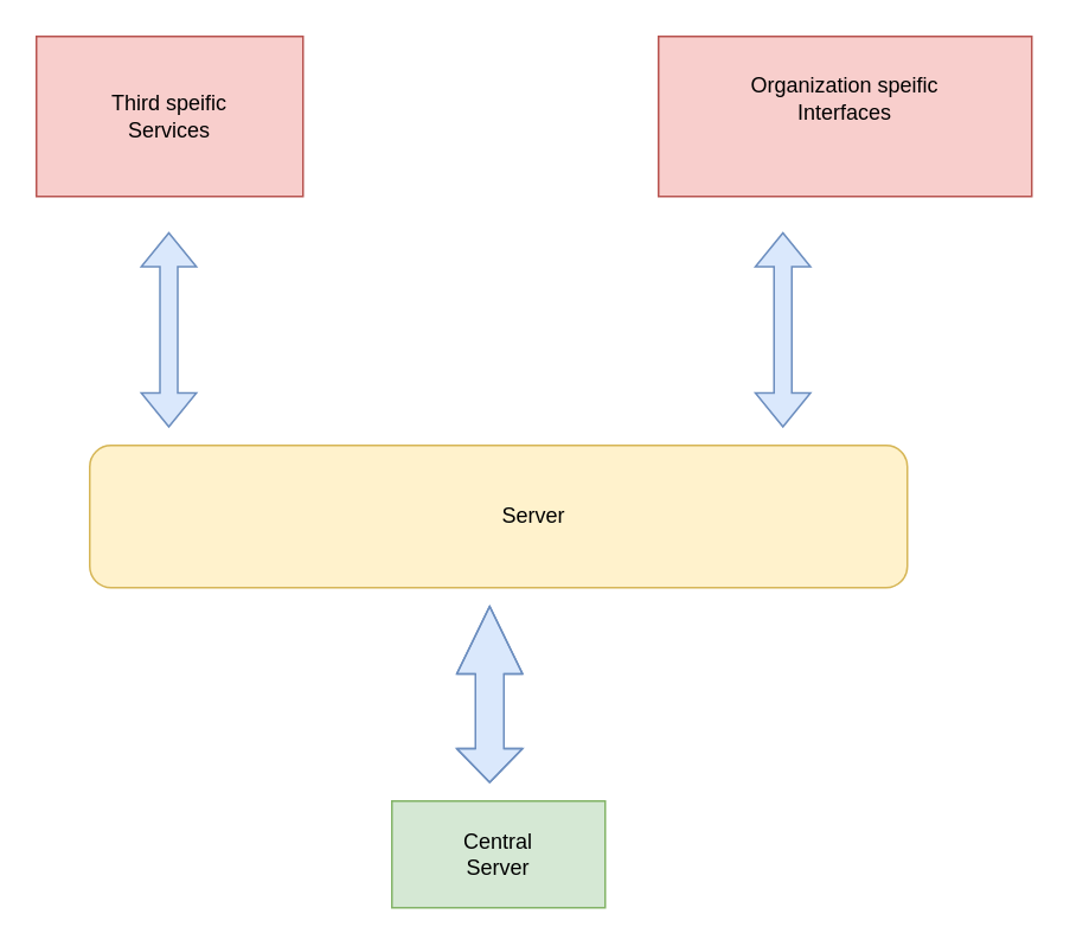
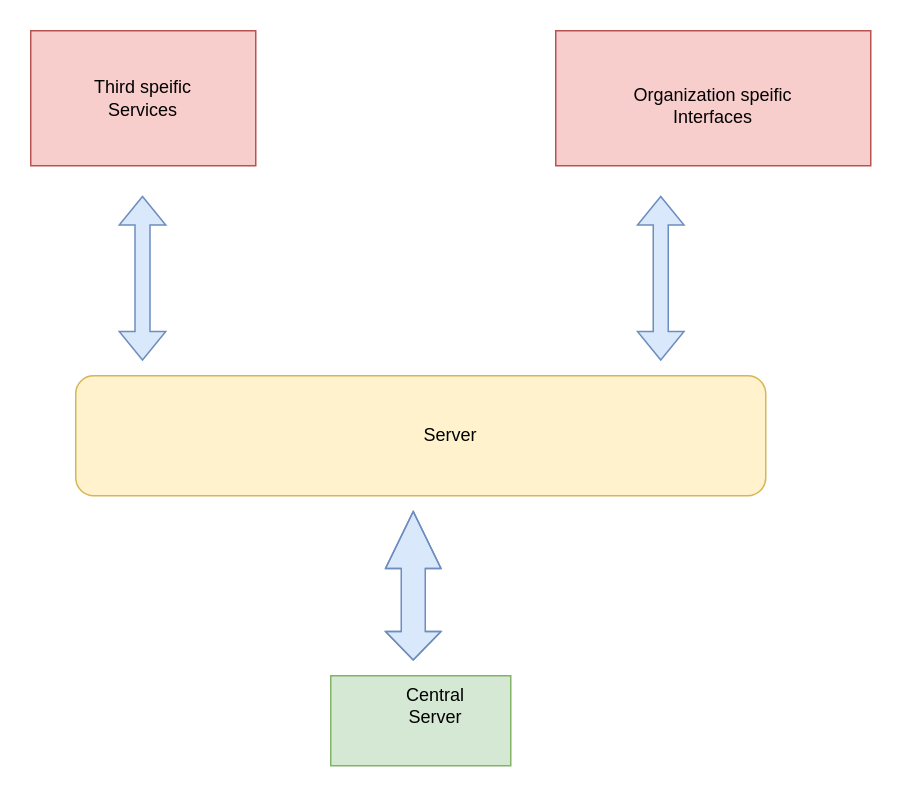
  <mxCell id="0" />
  <mxCell id="1" parent="0" />
  <mxCell id="2" value="" style="rounded=0;whiteSpace=wrap;html=1;fillColor=#f8cecc;strokeColor=#b85450;" parent="1" vertex="1"><mxGeometry x="20" y="20" width="150" height="90" as="geometry" /></mxCell>
  <mxCell id="3" value="" style="rounded=0;whiteSpace=wrap;html=1;fillColor=#f8cecc;strokeColor=#b85450;" parent="1" vertex="1"><mxGeometry x="370" y="20" width="210" height="90" as="geometry" /></mxCell>
  <mxCell id="4" value="Third speific Services" style="text;html=1;strokeColor=none;fillColor=none;align=center;verticalAlign=middle;whiteSpace=wrap;rounded=0;" parent="1" vertex="1"><mxGeometry x="50" y="40" width="90" height="50" as="geometry" /></mxCell>
- <mxCell id="5" value="Organization speific Interfaces" style="text;html=1;strokeColor=none;fillColor=none;align=center;verticalAlign=middle;whiteSpace=wrap;rounded=0;" parent="1" vertex="1"><mxGeometry x="410" y="25" width="130" height="60" as="geometry" /></mxCell>
+ <mxCell id="5" value="Organization speific Interfaces" style="text;html=1;strokeColor=none;fillColor=none;align=center;verticalAlign=middle;whiteSpace=wrap;rounded=0;" parent="1" vertex="1"><mxGeometry x="410" y="40" width="130" height="60" as="geometry" /></mxCell>
  <mxCell id="6" value="" style="shape=flexArrow;endArrow=classic;startArrow=classic;html=1;rounded=0;fillColor=#dae8fc;strokeColor=#6c8ebf;" parent="1" edge="1"><mxGeometry width="100" height="100" relative="1" as="geometry"><mxPoint x="94.5" y="240" as="sourcePoint" /><mxPoint x="94.5" y="130" as="targetPoint" /></mxGeometry></mxCell>
  <mxCell id="7" value="" style="shape=flexArrow;endArrow=classic;startArrow=classic;html=1;rounded=0;fillColor=#dae8fc;strokeColor=#6c8ebf;" parent="1" edge="1"><mxGeometry width="100" height="100" relative="1" as="geometry"><mxPoint x="440" y="240" as="sourcePoint" /><mxPoint x="440" y="130" as="targetPoint" /></mxGeometry></mxCell>
  <mxCell id="8" value="" style="rounded=1;whiteSpace=wrap;html=1;fillColor=#fff2cc;strokeColor=#d6b656;" parent="1" vertex="1"><mxGeometry x="50" y="250" width="460" height="80" as="geometry" /></mxCell>
  <mxCell id="9" value="Server" style="text;html=1;strokeColor=none;fillColor=none;align=center;verticalAlign=middle;whiteSpace=wrap;rounded=0;" parent="1" vertex="1"><mxGeometry x="190" y="275" width="220" height="30" as="geometry" /></mxCell>
  <mxCell id="10" value="" style="shape=flexArrow;endArrow=classic;startArrow=classic;html=1;rounded=0;width=16;endSize=12.33;fillColor=#dae8fc;strokeColor=#6c8ebf;" parent="1" edge="1"><mxGeometry width="100" height="100" relative="1" as="geometry"><mxPoint x="275" y="440" as="sourcePoint" /><mxPoint x="275" y="340" as="targetPoint" /><Array as="points"><mxPoint x="275" y="390" /></Array></mxGeometry></mxCell>
  <mxCell id="11" value="" style="rounded=0;whiteSpace=wrap;html=1;fillColor=#d5e8d4;strokeColor=#82b366;" parent="1" vertex="1"><mxGeometry x="220" y="450" width="120" height="60" as="geometry" /></mxCell>
- <mxCell id="12" value="Central Server" style="text;html=1;strokeColor=none;fillColor=none;align=center;verticalAlign=middle;whiteSpace=wrap;rounded=0;" parent="1" vertex="1"><mxGeometry x="250" y="465" width="60" height="30" as="geometry" /></mxCell>
+ <mxCell id="12" value="Central Server" style="text;html=1;strokeColor=none;fillColor=none;align=center;verticalAlign=middle;whiteSpace=wrap;rounded=0;" parent="1" vertex="1"><mxGeometry x="260" y="455" width="60" height="30" as="geometry" /></mxCell>
